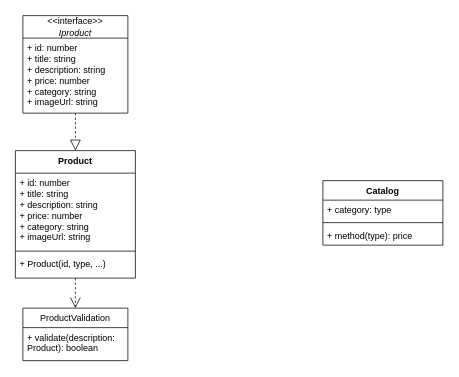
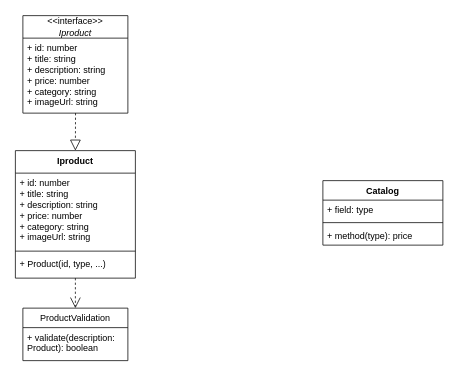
  <mxCell id="0" />
  <mxCell id="1" parent="0" />
- <mxCell id="2" value="Product" style="swimlane;fontStyle=1;align=center;verticalAlign=top;childLayout=stackLayout;horizontal=1;startSize=30;horizontalStack=0;resizeParent=1;resizeParentMax=0;resizeLast=0;collapsible=1;marginBottom=0;whiteSpace=wrap;html=1;" parent="1" vertex="1"><mxGeometry x="20" y="200" width="160" height="170" as="geometry" /></mxCell>
+ <mxCell id="2" value="Iproduct" style="swimlane;fontStyle=1;align=center;verticalAlign=top;childLayout=stackLayout;horizontal=1;startSize=30;horizontalStack=0;resizeParent=1;resizeParentMax=0;resizeLast=0;collapsible=1;marginBottom=0;whiteSpace=wrap;html=1;" parent="1" vertex="1"><mxGeometry x="20" y="200" width="160" height="170" as="geometry" /></mxCell>
  <mxCell id="3" value="+ id: number&lt;div&gt;+ title: string&lt;/div&gt;&lt;div&gt;+ description: string&lt;/div&gt;&lt;div&gt;+ price: number&lt;/div&gt;&lt;div&gt;+ category: string&lt;/div&gt;&lt;div&gt;+ imageUrl: string&lt;/div&gt;" style="text;strokeColor=none;fillColor=none;align=left;verticalAlign=top;spacingLeft=4;spacingRight=4;overflow=hidden;rotatable=0;points=[[0,0.5],[1,0.5]];portConstraint=eastwest;whiteSpace=wrap;html=1;" parent="2" vertex="1"><mxGeometry y="30" width="160" height="100" as="geometry" /></mxCell>
  <mxCell id="4" value="" style="line;strokeWidth=1;fillColor=none;align=left;verticalAlign=middle;spacingTop=-1;spacingLeft=3;spacingRight=3;rotatable=0;labelPosition=right;points=[];portConstraint=eastwest;strokeColor=inherit;" parent="2" vertex="1"><mxGeometry y="130" width="160" height="8" as="geometry" /></mxCell>
  <mxCell id="5" value="+ Product(id, type, ...)" style="text;strokeColor=none;fillColor=none;align=left;verticalAlign=top;spacingLeft=4;spacingRight=4;overflow=hidden;rotatable=0;points=[[0,0.5],[1,0.5]];portConstraint=eastwest;whiteSpace=wrap;html=1;" parent="2" vertex="1"><mxGeometry y="138" width="160" height="32" as="geometry" /></mxCell>
  <mxCell id="6" value="ProductValidation" style="swimlane;fontStyle=0;childLayout=stackLayout;horizontal=1;startSize=26;fillColor=none;horizontalStack=0;resizeParent=1;resizeParentMax=0;resizeLast=0;collapsible=1;marginBottom=0;whiteSpace=wrap;html=1;" parent="1" vertex="1"><mxGeometry x="30" y="410" width="140" height="70" as="geometry" /></mxCell>
  <mxCell id="7" value="+ validate(description: Product): boolean&lt;div&gt;&lt;br&gt;&lt;/div&gt;" style="text;strokeColor=none;fillColor=none;align=left;verticalAlign=top;spacingLeft=4;spacingRight=4;overflow=hidden;rotatable=0;points=[[0,0.5],[1,0.5]];portConstraint=eastwest;whiteSpace=wrap;html=1;" parent="6" vertex="1"><mxGeometry y="26" width="140" height="44" as="geometry" /></mxCell>
  <mxCell id="8" value="&amp;lt;&amp;lt;interface&amp;gt;&amp;gt;&lt;div&gt;&lt;i&gt;Iproduct&lt;/i&gt;&lt;/div&gt;" style="swimlane;fontStyle=0;childLayout=stackLayout;horizontal=1;startSize=30;fillColor=none;horizontalStack=0;resizeParent=1;resizeParentMax=0;resizeLast=0;collapsible=1;marginBottom=0;whiteSpace=wrap;html=1;" vertex="1" parent="1"><mxGeometry x="30" y="20" width="140" height="130" as="geometry" /></mxCell>
  <mxCell id="9" value="+ id: number&lt;div&gt;+ title: string&lt;/div&gt;&lt;div&gt;+ description: string&lt;/div&gt;&lt;div&gt;+ price: number&lt;/div&gt;&lt;div&gt;+ category: string&lt;/div&gt;&lt;div&gt;+ imageUrl: string&lt;/div&gt;" style="text;strokeColor=none;fillColor=none;align=left;verticalAlign=top;spacingLeft=4;spacingRight=4;overflow=hidden;rotatable=0;points=[[0,0.5],[1,0.5]];portConstraint=eastwest;whiteSpace=wrap;html=1;" vertex="1" parent="8"><mxGeometry y="30" width="140" height="100" as="geometry" /></mxCell>
  <mxCell id="10" value="" style="endArrow=block;dashed=1;endFill=0;endSize=12;html=1;rounded=0;exitX=0.443;exitY=0.016;exitDx=0;exitDy=0;exitPerimeter=0;entryX=0.5;entryY=0;entryDx=0;entryDy=0;" edge="1" parent="1" target="2"><mxGeometry width="160" relative="1" as="geometry"><mxPoint x="100.2" y="150" as="sourcePoint" /><mxPoint x="100" y="190" as="targetPoint" /><Array as="points" /></mxGeometry></mxCell>
  <mxCell id="11" value="" style="endArrow=open;endSize=12;dashed=1;html=1;rounded=0;entryX=0.5;entryY=0;entryDx=0;entryDy=0;" parent="1" target="6" edge="1"><mxGeometry width="160" relative="1" as="geometry"><mxPoint x="100" y="370" as="sourcePoint" /><mxPoint x="140" y="400" as="targetPoint" /><Array as="points"><mxPoint x="100" y="400" /></Array></mxGeometry></mxCell>
  <mxCell id="12" value="Catalog" style="swimlane;fontStyle=1;align=center;verticalAlign=top;childLayout=stackLayout;horizontal=1;startSize=26;horizontalStack=0;resizeParent=1;resizeParentMax=0;resizeLast=0;collapsible=1;marginBottom=0;whiteSpace=wrap;html=1;" vertex="1" parent="1"><mxGeometry x="430" y="240" width="160" height="86" as="geometry" /></mxCell>
- <mxCell id="13" value="+ category: type" style="text;strokeColor=none;fillColor=none;align=left;verticalAlign=top;spacingLeft=4;spacingRight=4;overflow=hidden;rotatable=0;points=[[0,0.5],[1,0.5]];portConstraint=eastwest;whiteSpace=wrap;html=1;" vertex="1" parent="12"><mxGeometry y="26" width="160" height="26" as="geometry" /></mxCell>
+ <mxCell id="13" value="+ field: type" style="text;strokeColor=none;fillColor=none;align=left;verticalAlign=top;spacingLeft=4;spacingRight=4;overflow=hidden;rotatable=0;points=[[0,0.5],[1,0.5]];portConstraint=eastwest;whiteSpace=wrap;html=1;" vertex="1" parent="12"><mxGeometry y="26" width="160" height="26" as="geometry" /></mxCell>
  <mxCell id="14" value="" style="line;strokeWidth=1;fillColor=none;align=left;verticalAlign=middle;spacingTop=-1;spacingLeft=3;spacingRight=3;rotatable=0;labelPosition=right;points=[];portConstraint=eastwest;strokeColor=inherit;" vertex="1" parent="12"><mxGeometry y="52" width="160" height="8" as="geometry" /></mxCell>
  <mxCell id="15" value="+ method(type): price" style="text;strokeColor=none;fillColor=none;align=left;verticalAlign=top;spacingLeft=4;spacingRight=4;overflow=hidden;rotatable=0;points=[[0,0.5],[1,0.5]];portConstraint=eastwest;whiteSpace=wrap;html=1;" vertex="1" parent="12"><mxGeometry y="60" width="160" height="26" as="geometry" /></mxCell>
